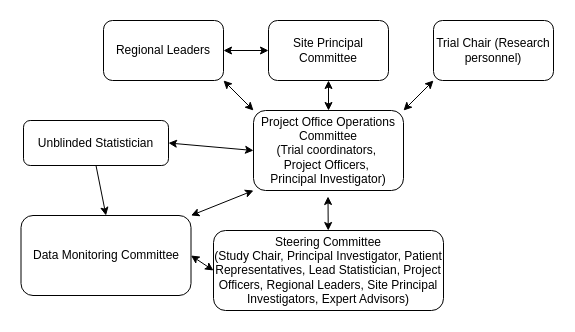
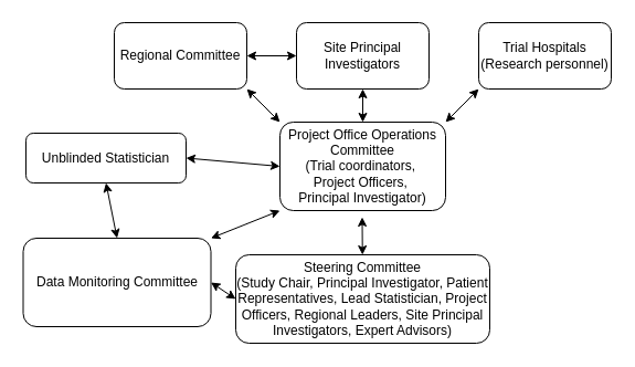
  <mxCell id="0" />
  <mxCell id="1" parent="0" />
- <mxCell id="2" value="Site Principal Committee" style="rounded=1;whiteSpace=wrap;html=1;fillColor=none;strokeColor=#000000;fontColor=#000000;" parent="1" vertex="1"><mxGeometry x="268" y="20" width="120" height="60" as="geometry" /></mxCell>
+ <mxCell id="2" value="Site Principal Investigators" style="rounded=1;whiteSpace=wrap;html=1;fillColor=none;strokeColor=#000000;fontColor=#000000;" parent="1" vertex="1"><mxGeometry x="268" y="20" width="120" height="60" as="geometry" /></mxCell>
  <mxCell id="3" value="Project Office Operations Committee&lt;div&gt;(Trial coordinators,&amp;nbsp;&lt;/div&gt;&lt;div&gt;Project Officers,&amp;nbsp;&lt;/div&gt;&lt;div&gt;Principal Investigator)&lt;/div&gt;" style="rounded=1;whiteSpace=wrap;html=1;fillColor=none;strokeColor=#000000;fontColor=#000000;" parent="1" vertex="1"><mxGeometry x="253" y="110" width="150" height="80" as="geometry" /></mxCell>
  <mxCell id="4" value="&lt;div&gt;Data Monitoring Committee&lt;/div&gt;" style="rounded=1;whiteSpace=wrap;html=1;fillColor=none;strokeColor=#000000;fontColor=#000000;" parent="1" vertex="1"><mxGeometry x="20.5" y="215" width="170" height="80" as="geometry" /></mxCell>
  <mxCell id="5" value="" style="endArrow=classic;startArrow=classic;html=1;rounded=0;entryX=0;entryY=1;entryDx=0;entryDy=0;exitX=1;exitY=0;exitDx=0;exitDy=0;strokeColor=#000000;fontColor=#000000;" parent="1" source="4" target="3" edge="1"><mxGeometry width="50" height="50" relative="1" as="geometry"><mxPoint x="103" y="280" as="sourcePoint" /><mxPoint x="153" y="230" as="targetPoint" /></mxGeometry></mxCell>
  <mxCell id="6" value="" style="endArrow=classic;startArrow=classic;html=1;rounded=0;entryX=0;entryY=0.5;entryDx=0;entryDy=0;exitX=1;exitY=0.5;exitDx=0;exitDy=0;strokeColor=#000000;fontColor=#000000;" parent="1" source="4" target="9" edge="1"><mxGeometry width="50" height="50" relative="1" as="geometry"><mxPoint x="103" y="330" as="sourcePoint" /><mxPoint x="153" y="290" as="targetPoint" /></mxGeometry></mxCell>
  <mxCell id="7" value="" style="endArrow=classic;startArrow=classic;html=1;rounded=0;strokeColor=#000000;fontColor=#000000;" parent="1" source="9" edge="1"><mxGeometry width="50" height="50" relative="1" as="geometry"><mxPoint x="327.5" y="276" as="sourcePoint" /><mxPoint x="327.5" y="196" as="targetPoint" /></mxGeometry></mxCell>
- <mxCell id="8" value="Regional Leaders" style="rounded=1;whiteSpace=wrap;html=1;fillColor=none;strokeColor=#000000;fontColor=#000000;" parent="1" vertex="1"><mxGeometry x="103" y="20" width="120" height="60" as="geometry" /></mxCell>
+ <mxCell id="8" value="Regional Committee" style="rounded=1;whiteSpace=wrap;html=1;fillColor=none;strokeColor=#000000;fontColor=#000000;" parent="1" vertex="1"><mxGeometry x="103" y="20" width="120" height="60" as="geometry" /></mxCell>
  <mxCell id="9" value="Steering Committee&lt;div&gt;(Study Chair, Principal Investigator, Patient Representatives, Lead Statistician, Project Officers, Regional Leaders, Site Principal Investigators, Expert Advisors)&lt;/div&gt;" style="rounded=1;whiteSpace=wrap;html=1;fillColor=none;strokeColor=#000000;fontColor=#000000;" parent="1" vertex="1"><mxGeometry x="213" y="230" width="230" height="80" as="geometry" /></mxCell>
- <mxCell id="10" value="Trial Chair (Research personnel)" style="rounded=1;whiteSpace=wrap;html=1;fillColor=none;strokeColor=#000000;fontColor=#000000;" parent="1" vertex="1"><mxGeometry x="433" y="20" width="120" height="60" as="geometry" /></mxCell>
+ <mxCell id="10" value="Trial Hospitals (Research personnel)" style="rounded=1;whiteSpace=wrap;html=1;fillColor=none;strokeColor=#000000;fontColor=#000000;" parent="1" vertex="1"><mxGeometry x="433" y="20" width="120" height="60" as="geometry" /></mxCell>
  <mxCell id="11" value="" style="endArrow=classic;startArrow=classic;html=1;rounded=0;exitX=1;exitY=0;exitDx=0;exitDy=0;strokeColor=#000000;fontColor=#000000;" parent="1" source="3" edge="1"><mxGeometry width="50" height="50" relative="1" as="geometry"><mxPoint x="393" y="110" as="sourcePoint" /><mxPoint x="433" y="80" as="targetPoint" /></mxGeometry></mxCell>
  <mxCell id="12" value="" style="endArrow=classic;startArrow=classic;html=1;rounded=0;exitX=0.5;exitY=0;exitDx=0;exitDy=0;entryX=0.5;entryY=1;entryDx=0;entryDy=0;strokeColor=#000000;fontColor=#000000;" parent="1" source="3" target="2" edge="1"><mxGeometry width="50" height="50" relative="1" as="geometry"><mxPoint x="413" y="120" as="sourcePoint" /><mxPoint x="443" y="90" as="targetPoint" /></mxGeometry></mxCell>
  <mxCell id="13" value="" style="endArrow=classic;startArrow=classic;html=1;rounded=0;exitX=1;exitY=1;exitDx=0;exitDy=0;entryX=0;entryY=0;entryDx=0;entryDy=0;strokeColor=#000000;fontColor=#000000;" parent="1" source="8" target="3" edge="1"><mxGeometry width="50" height="50" relative="1" as="geometry"><mxPoint x="223" y="120" as="sourcePoint" /><mxPoint x="263" y="110" as="targetPoint" /></mxGeometry></mxCell>
  <mxCell id="14" value="" style="endArrow=classic;startArrow=classic;html=1;rounded=0;strokeColor=#000000;fontColor=#000000;" parent="1" edge="1"><mxGeometry width="50" height="50" relative="1" as="geometry"><mxPoint x="223" y="50" as="sourcePoint" /><mxPoint x="268" y="50" as="targetPoint" /></mxGeometry></mxCell>
  <mxCell id="15" value="Unblinded Statistician" style="rounded=1;whiteSpace=wrap;html=1;fillColor=none;strokeColor=#000000;fontColor=#000000;" parent="1" vertex="1"><mxGeometry x="23" y="120" width="145" height="45" as="geometry" /></mxCell>
  <mxCell id="16" value="" style="endArrow=classic;startArrow=classic;html=1;rounded=0;entryX=0;entryY=0.5;entryDx=0;entryDy=0;exitX=1;exitY=0.5;exitDx=0;exitDy=0;strokeColor=#000000;fontColor=#000000;" parent="1" source="15" target="3" edge="1"><mxGeometry width="50" height="50" relative="1" as="geometry"><mxPoint x="233" y="240" as="sourcePoint" /><mxPoint x="263" y="200" as="targetPoint" /></mxGeometry></mxCell>
- <mxCell id="17" value="" style="endArrow=none;startArrow=classic;html=1;rounded=0;entryX=0.5;entryY=1;entryDx=0;entryDy=0;exitX=0.5;exitY=0;exitDx=0;exitDy=0;strokeColor=#000000;fontColor=#000000;" parent="1" source="4" target="15" edge="1"><mxGeometry width="50" height="50" relative="1" as="geometry"><mxPoint x="243" y="250" as="sourcePoint" /><mxPoint x="273" y="210" as="targetPoint" /></mxGeometry></mxCell>
+ <mxCell id="17" value="" style="endArrow=classic;startArrow=classic;html=1;rounded=0;entryX=0.5;entryY=1;entryDx=0;entryDy=0;exitX=0.5;exitY=0;exitDx=0;exitDy=0;strokeColor=#000000;fontColor=#000000;" parent="1" source="4" target="15" edge="1"><mxGeometry width="50" height="50" relative="1" as="geometry"><mxPoint x="243" y="250" as="sourcePoint" /><mxPoint x="273" y="210" as="targetPoint" /></mxGeometry></mxCell>
